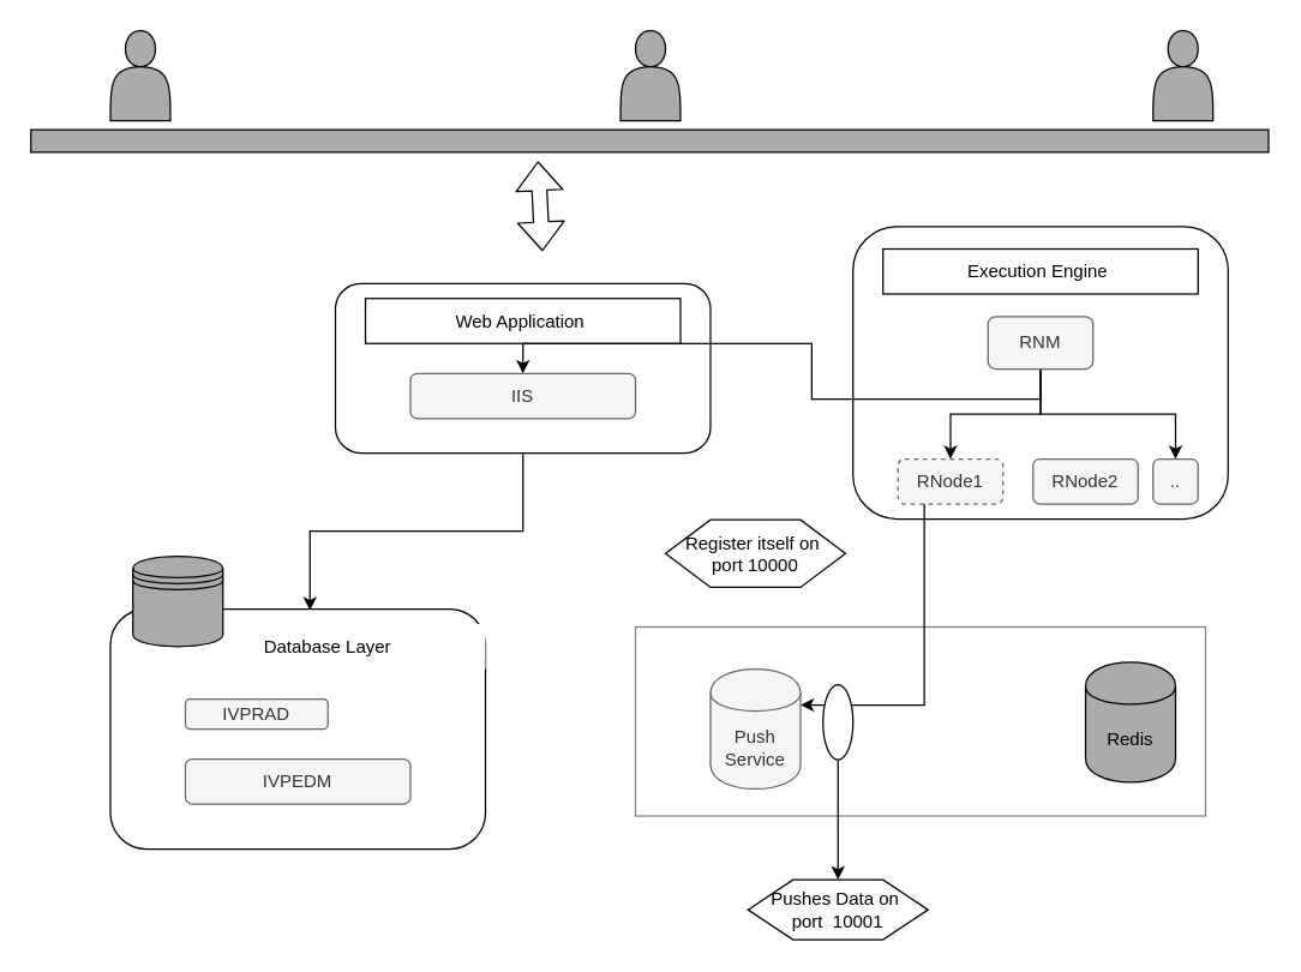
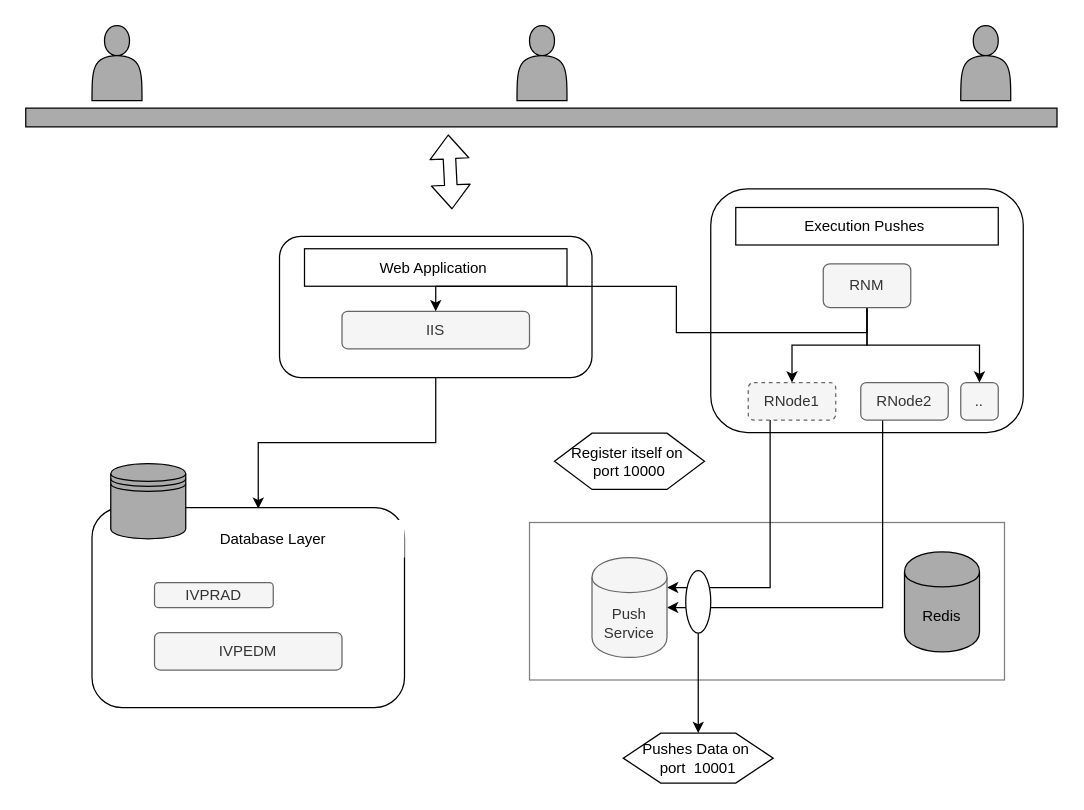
  <mxCell id="0" />
  <mxCell id="1" parent="0" />
  <mxCell id="2" style="edgeStyle=orthogonalEdgeStyle;rounded=0;orthogonalLoop=1;jettySize=auto;html=1;exitX=0.5;exitY=1;exitDx=0;exitDy=0;entryX=0.532;entryY=0.006;entryDx=0;entryDy=0;entryPerimeter=0;" parent="1" source="3" target="7" edge="1"><mxGeometry relative="1" as="geometry" /></mxCell>
  <mxCell id="3" value="" style="rounded=1;whiteSpace=wrap;html=1;" parent="1" vertex="1"><mxGeometry x="223" y="188.5" width="250" height="113" as="geometry" /></mxCell>
  <mxCell id="4" value="Web Application&amp;nbsp;" style="rounded=0;whiteSpace=wrap;html=1;" parent="1" vertex="1"><mxGeometry x="243" y="198.5" width="210" height="30" as="geometry" /></mxCell>
  <mxCell id="5" value="IIS&lt;br&gt;" style="rounded=1;whiteSpace=wrap;html=1;fillColor=#f5f5f5;strokeColor=#666666;fontColor=#333333;" parent="1" vertex="1"><mxGeometry x="273" y="248.5" width="150" height="30" as="geometry" /></mxCell>
  <mxCell id="6" style="edgeStyle=orthogonalEdgeStyle;rounded=0;orthogonalLoop=1;jettySize=auto;html=1;exitX=0.5;exitY=1;exitDx=0;exitDy=0;" parent="1" source="3" target="3" edge="1"><mxGeometry relative="1" as="geometry" /></mxCell>
  <mxCell id="7" value="" style="rounded=1;whiteSpace=wrap;html=1;" parent="1" vertex="1"><mxGeometry x="73" y="405.5" width="250" height="160" as="geometry" /></mxCell>
  <mxCell id="8" value="Database Layer" style="rounded=0;whiteSpace=wrap;html=1;strokeColor=none;" parent="1" vertex="1"><mxGeometry x="113" y="415.5" width="210" height="30" as="geometry" /></mxCell>
  <mxCell id="9" value="IVPRAD&lt;br&gt;" style="rounded=1;whiteSpace=wrap;html=1;fillColor=#f5f5f5;strokeColor=#666666;fontColor=#333333;" parent="1" vertex="1"><mxGeometry x="123" y="465.5" width="95" height="20" as="geometry" /></mxCell>
  <mxCell id="10" value="IVPEDM&lt;br&gt;" style="rounded=1;whiteSpace=wrap;html=1;fillColor=#f5f5f5;strokeColor=#666666;fontColor=#333333;" parent="1" vertex="1"><mxGeometry x="123" y="505.5" width="150" height="30" as="geometry" /></mxCell>
  <mxCell id="11" style="edgeStyle=orthogonalEdgeStyle;rounded=0;orthogonalLoop=1;jettySize=auto;html=1;exitX=0.5;exitY=1;exitDx=0;exitDy=0;" parent="1" source="7" target="7" edge="1"><mxGeometry relative="1" as="geometry" /></mxCell>
  <mxCell id="12" value="" style="shape=datastore;whiteSpace=wrap;html=1;fillColor=#ABABAB;" parent="1" vertex="1"><mxGeometry x="88" y="370.5" width="60" height="60" as="geometry" /></mxCell>
  <mxCell id="13" value="" style="rounded=1;whiteSpace=wrap;html=1;" parent="1" vertex="1"><mxGeometry x="568" y="150.5" width="250" height="195" as="geometry" /></mxCell>
- <mxCell id="14" value="Execution Engine&amp;nbsp;" style="rounded=0;whiteSpace=wrap;html=1;" parent="1" vertex="1"><mxGeometry x="588" y="165.5" width="210" height="30" as="geometry" /></mxCell>
+ <mxCell id="14" value="Execution Pushes&amp;nbsp;" style="rounded=0;whiteSpace=wrap;html=1;" parent="1" vertex="1"><mxGeometry x="588" y="165.5" width="210" height="30" as="geometry" /></mxCell>
  <mxCell id="15" style="edgeStyle=orthogonalEdgeStyle;rounded=0;orthogonalLoop=1;jettySize=auto;html=1;exitX=0.5;exitY=1;exitDx=0;exitDy=0;" parent="1" source="18" target="20" edge="1"><mxGeometry relative="1" as="geometry" /></mxCell>
  <mxCell id="16" style="edgeStyle=orthogonalEdgeStyle;rounded=0;orthogonalLoop=1;jettySize=auto;html=1;exitX=0.5;exitY=1;exitDx=0;exitDy=0;" parent="1" source="18" target="5" edge="1"><mxGeometry relative="1" as="geometry" /></mxCell>
  <mxCell id="17" style="edgeStyle=orthogonalEdgeStyle;rounded=0;orthogonalLoop=1;jettySize=auto;html=1;exitX=0.5;exitY=1;exitDx=0;exitDy=0;entryX=0.5;entryY=0;entryDx=0;entryDy=0;" parent="1" source="18" target="23" edge="1"><mxGeometry relative="1" as="geometry" /></mxCell>
  <mxCell id="18" value="RNM&lt;br&gt;" style="rounded=1;whiteSpace=wrap;html=1;fillColor=#f5f5f5;strokeColor=#666666;fontColor=#333333;" parent="1" vertex="1"><mxGeometry x="658" y="210.5" width="70" height="35" as="geometry" /></mxCell>
  <mxCell id="19" style="edgeStyle=orthogonalEdgeStyle;rounded=0;orthogonalLoop=1;jettySize=auto;html=1;exitX=0.25;exitY=1;exitDx=0;exitDy=0;entryX=1;entryY=0.3;entryDx=0;entryDy=0;" parent="1" source="20" target="31" edge="1"><mxGeometry relative="1" as="geometry" /></mxCell>
  <mxCell id="20" value="RNode1&lt;br&gt;" style="rounded=1;whiteSpace=wrap;html=1;fillColor=#f5f5f5;strokeColor=#666666;fontColor=#333333;dashed=1;" parent="1" vertex="1"><mxGeometry x="598" y="305.5" width="70" height="30" as="geometry" /></mxCell>
+ <mxCell id="21" style="edgeStyle=orthogonalEdgeStyle;rounded=0;orthogonalLoop=1;jettySize=auto;html=1;exitX=0.25;exitY=1;exitDx=0;exitDy=0;entryX=1;entryY=0.5;entryDx=0;entryDy=0;" parent="1" source="22" target="31" edge="1"><mxGeometry relative="1" as="geometry" /></mxCell>
  <mxCell id="22" value="RNode2&lt;br&gt;" style="rounded=1;whiteSpace=wrap;html=1;fillColor=#f5f5f5;strokeColor=#666666;fontColor=#333333;" parent="1" vertex="1"><mxGeometry x="688" y="305.5" width="70" height="30" as="geometry" /></mxCell>
  <mxCell id="23" value="..&lt;br&gt;" style="rounded=1;whiteSpace=wrap;html=1;fillColor=#f5f5f5;strokeColor=#666666;fontColor=#333333;" parent="1" vertex="1"><mxGeometry x="768" y="305.5" width="30" height="30" as="geometry" /></mxCell>
  <mxCell id="24" value="" style="rounded=0;whiteSpace=wrap;html=1;fillColor=#ABABAB;" parent="1" vertex="1"><mxGeometry x="20" y="86" width="825" height="15" as="geometry" /></mxCell>
  <mxCell id="25" value="" style="shape=flexArrow;endArrow=classic;startArrow=classic;html=1;entryX=0.3;entryY=1.167;entryDx=0;entryDy=0;entryPerimeter=0;" parent="1" edge="1"><mxGeometry width="50" height="50" relative="1" as="geometry"><mxPoint x="358" y="107" as="sourcePoint" /><mxPoint x="361" y="167" as="targetPoint" /></mxGeometry></mxCell>
  <mxCell id="26" value="" style="shape=actor;whiteSpace=wrap;html=1;fillColor=#ABABAB;" parent="1" vertex="1"><mxGeometry x="73" y="20" width="40" height="60" as="geometry" /></mxCell>
  <mxCell id="27" value="" style="shape=actor;whiteSpace=wrap;html=1;fillColor=#ABABAB;" parent="1" vertex="1"><mxGeometry x="413" y="20" width="40" height="60" as="geometry" /></mxCell>
  <mxCell id="28" value="" style="shape=actor;whiteSpace=wrap;html=1;fillColor=#ABABAB;" parent="1" vertex="1"><mxGeometry x="768" y="20" width="40" height="60" as="geometry" /></mxCell>
  <mxCell id="29" value="" style="html=1;dashed=0;whitespace=wrap;fillColor=none;opacity=50;" parent="1" vertex="1"><mxGeometry x="423" y="417.5" width="380" height="126" as="geometry" /></mxCell>
  <mxCell id="30" value="Redis" style="shape=cylinder;whiteSpace=wrap;html=1;boundedLbl=1;backgroundOutline=1;fillColor=#ABABAB;" parent="1" vertex="1"><mxGeometry x="723" y="441" width="60" height="80" as="geometry" /></mxCell>
  <mxCell id="31" value="Push Service" style="shape=cylinder;whiteSpace=wrap;html=1;boundedLbl=1;backgroundOutline=1;fillColor=#f5f5f5;strokeColor=#666666;fontColor=#333333;" parent="1" vertex="1"><mxGeometry x="473" y="445.5" width="60" height="80" as="geometry" /></mxCell>
  <mxCell id="32" style="edgeStyle=orthogonalEdgeStyle;rounded=0;orthogonalLoop=1;jettySize=auto;html=1;exitX=0.5;exitY=1;exitDx=0;exitDy=0;entryX=0.5;entryY=0;entryDx=0;entryDy=0;" parent="1" source="33" target="34" edge="1"><mxGeometry relative="1" as="geometry" /></mxCell>
  <mxCell id="33" value="" style="ellipse;whiteSpace=wrap;html=1;fillColor=#ffffff;" parent="1" vertex="1"><mxGeometry x="548" y="456" width="20" height="50" as="geometry" /></mxCell>
  <mxCell id="34" value="&lt;span&gt;Pushes Data on&amp;nbsp; &lt;br&gt;port&amp;nbsp; 10001&lt;/span&gt;" style="shape=hexagon;perimeter=hexagonPerimeter2;whiteSpace=wrap;html=1;fillColor=#ffffff;" parent="1" vertex="1"><mxGeometry x="498" y="586" width="120" height="40" as="geometry" /></mxCell>
  <mxCell id="35" value="Register itself on&amp;nbsp;&lt;br&gt;port 10000&lt;br&gt;" style="shape=hexagon;perimeter=hexagonPerimeter2;whiteSpace=wrap;html=1;fillColor=#ffffff;" parent="1" vertex="1"><mxGeometry x="443" y="346" width="120" height="45" as="geometry" /></mxCell>
